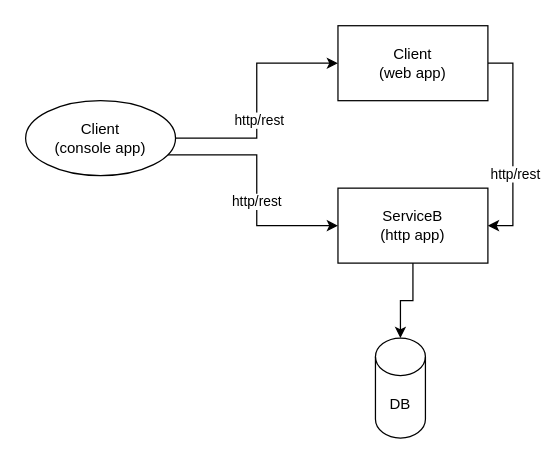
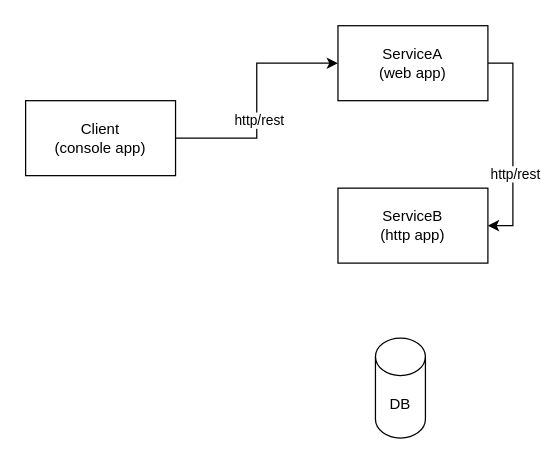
  <mxCell id="0" />
  <mxCell id="1" parent="0" />
  <mxCell id="2" style="edgeStyle=orthogonalEdgeStyle;rounded=0;orthogonalLoop=1;jettySize=auto;html=1;exitX=1;exitY=0.5;exitDx=0;exitDy=0;entryX=0;entryY=0.5;entryDx=0;entryDy=0;" edge="1" parent="1" source="6" target="11"><mxGeometry relative="1" as="geometry" /></mxCell>
  <mxCell id="3" value="http/rest" style="edgeLabel;html=1;align=center;verticalAlign=middle;resizable=0;points=[];" vertex="1" connectable="0" parent="2"><mxGeometry x="-0.156" y="-1" relative="1" as="geometry"><mxPoint as="offset" /></mxGeometry></mxCell>
- <mxCell id="4" style="edgeStyle=orthogonalEdgeStyle;rounded=0;orthogonalLoop=1;jettySize=auto;html=1;exitX=1;exitY=0.75;exitDx=0;exitDy=0;entryX=0;entryY=0.5;entryDx=0;entryDy=0;" edge="1" parent="1" source="6" target="8"><mxGeometry relative="1" as="geometry" /></mxCell>
- <mxCell id="5" value="http/rest" style="edgeLabel;html=1;align=center;verticalAlign=middle;resizable=0;points=[];" vertex="1" connectable="0" parent="4"><mxGeometry x="0.122" y="-1" relative="1" as="geometry"><mxPoint as="offset" /></mxGeometry></mxCell>
- <mxCell id="6" value="Client&lt;br&gt;(console app)" style="ellipse;whiteSpace=wrap;html=1;" vertex="1" parent="1"><mxGeometry x="20" y="80" width="120" height="60" as="geometry" /></mxCell>
- <mxCell id="7" style="edgeStyle=orthogonalEdgeStyle;rounded=0;orthogonalLoop=1;jettySize=auto;html=1;exitX=0.5;exitY=1;exitDx=0;exitDy=0;" edge="1" parent="1" source="8" target="12"><mxGeometry relative="1" as="geometry" /></mxCell>
+ <mxCell id="6" value="Client&lt;br&gt;(console app)" style="rounded=0;whiteSpace=wrap;html=1;" vertex="1" parent="1"><mxGeometry x="20" y="80" width="120" height="60" as="geometry" /></mxCell>
  <mxCell id="8" value="ServiceB&lt;br&gt;(http app)" style="rounded=0;whiteSpace=wrap;html=1;" vertex="1" parent="1"><mxGeometry x="270" y="150" width="120" height="60" as="geometry" /></mxCell>
  <mxCell id="9" style="edgeStyle=orthogonalEdgeStyle;rounded=0;orthogonalLoop=1;jettySize=auto;html=1;exitX=1;exitY=0.5;exitDx=0;exitDy=0;entryX=1;entryY=0.5;entryDx=0;entryDy=0;" edge="1" parent="1" source="11" target="8"><mxGeometry relative="1" as="geometry" /></mxCell>
  <mxCell id="10" value="http/rest" style="edgeLabel;html=1;align=center;verticalAlign=middle;resizable=0;points=[];" vertex="1" connectable="0" parent="9"><mxGeometry x="0.268" y="1" relative="1" as="geometry"><mxPoint as="offset" /></mxGeometry></mxCell>
- <mxCell id="11" value="Client&lt;br&gt;(web app)" style="rounded=0;whiteSpace=wrap;html=1;" vertex="1" parent="1"><mxGeometry x="270" y="20" width="120" height="60" as="geometry" /></mxCell>
+ <mxCell id="11" value="ServiceA&lt;br&gt;(web app)" style="rounded=0;whiteSpace=wrap;html=1;" vertex="1" parent="1"><mxGeometry x="270" y="20" width="120" height="60" as="geometry" /></mxCell>
  <mxCell id="12" value="DB" style="shape=cylinder3;whiteSpace=wrap;html=1;boundedLbl=1;backgroundOutline=1;size=15;" vertex="1" parent="1"><mxGeometry x="300" y="270" width="40" height="80" as="geometry" /></mxCell>
